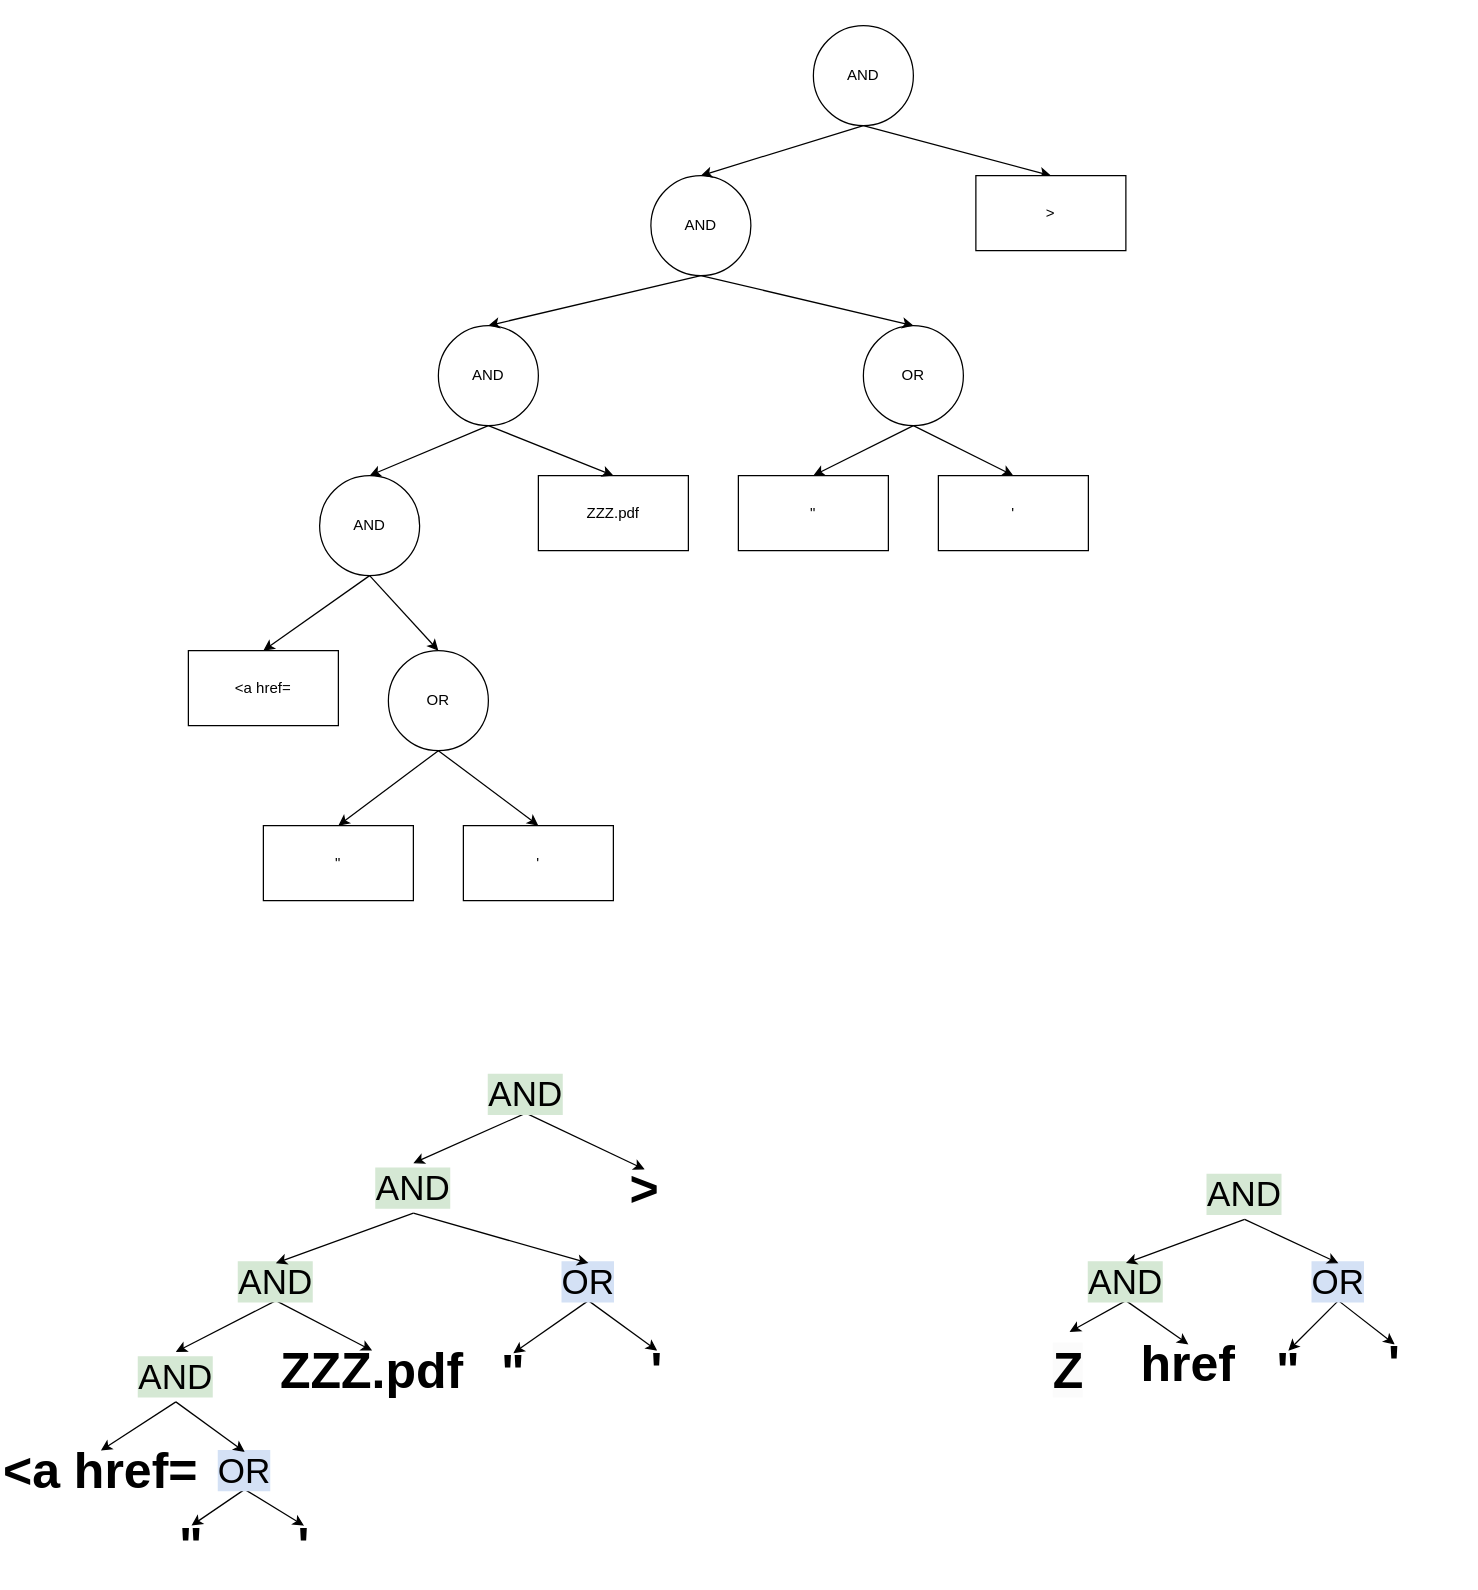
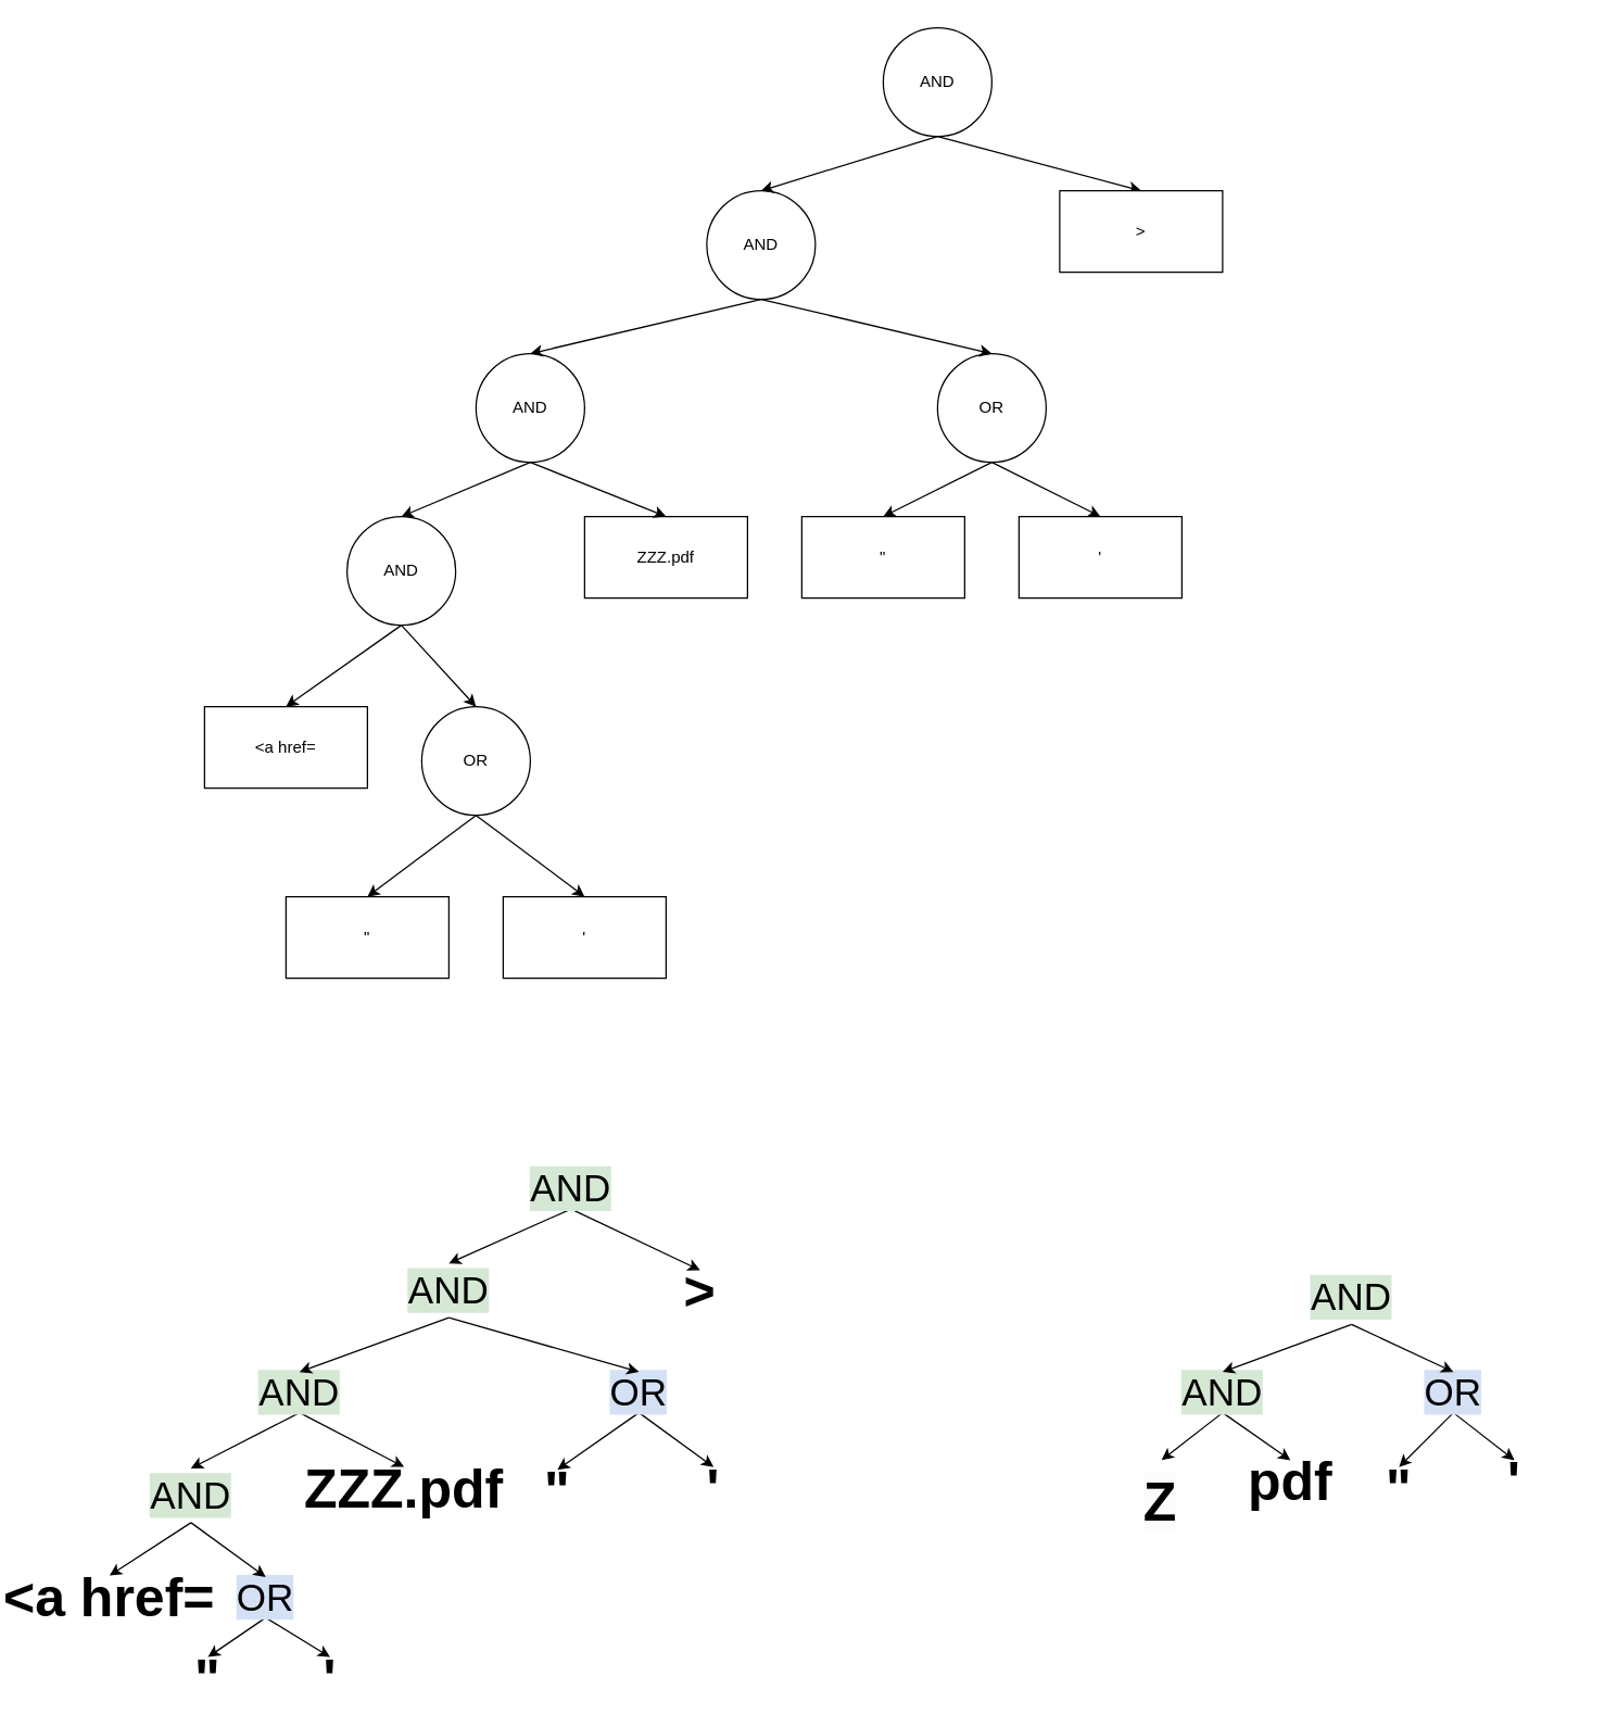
  <mxCell id="0" />
  <mxCell id="1" parent="0" />
  <mxCell id="2" value="&lt;span style=&quot;text-wrap-mode: nowrap;&quot;&gt;&amp;lt;a href=&lt;/span&gt;" style="whiteSpace=wrap;html=1;" vertex="1" parent="1"><mxGeometry x="150" y="520" width="120" height="60" as="geometry" /></mxCell>
  <mxCell id="3" value="&quot;" style="whiteSpace=wrap;html=1;" vertex="1" parent="1"><mxGeometry x="210" y="660" width="120" height="60" as="geometry" /></mxCell>
  <mxCell id="4" value="'" style="whiteSpace=wrap;html=1;" vertex="1" parent="1"><mxGeometry x="370" y="660" width="120" height="60" as="geometry" /></mxCell>
  <mxCell id="5" style="rounded=0;orthogonalLoop=1;jettySize=auto;html=1;exitX=0.5;exitY=1;exitDx=0;exitDy=0;entryX=0.5;entryY=0;entryDx=0;entryDy=0;" edge="1" parent="1" source="7" target="3"><mxGeometry relative="1" as="geometry" /></mxCell>
  <mxCell id="6" style="rounded=0;orthogonalLoop=1;jettySize=auto;html=1;exitX=0.5;exitY=1;exitDx=0;exitDy=0;entryX=0.5;entryY=0;entryDx=0;entryDy=0;" edge="1" parent="1" source="7" target="4"><mxGeometry relative="1" as="geometry" /></mxCell>
  <mxCell id="7" value="OR" style="ellipse;whiteSpace=wrap;html=1;" vertex="1" parent="1"><mxGeometry x="310" y="520" width="80" height="80" as="geometry" /></mxCell>
  <mxCell id="8" style="edgeStyle=none;rounded=0;orthogonalLoop=1;jettySize=auto;html=1;exitX=0.5;exitY=1;exitDx=0;exitDy=0;entryX=0.5;entryY=0;entryDx=0;entryDy=0;" edge="1" parent="1" source="10" target="2"><mxGeometry relative="1" as="geometry" /></mxCell>
  <mxCell id="9" style="edgeStyle=none;rounded=0;orthogonalLoop=1;jettySize=auto;html=1;exitX=0.5;exitY=1;exitDx=0;exitDy=0;entryX=0.5;entryY=0;entryDx=0;entryDy=0;" edge="1" parent="1" source="10" target="7"><mxGeometry relative="1" as="geometry" /></mxCell>
  <mxCell id="10" value="AND" style="ellipse;whiteSpace=wrap;html=1;" vertex="1" parent="1"><mxGeometry x="255" y="380" width="80" height="80" as="geometry" /></mxCell>
  <mxCell id="11" value="&lt;span style=&quot;text-wrap-mode: nowrap;&quot;&gt;ZZZ.pdf&lt;/span&gt;" style="whiteSpace=wrap;html=1;" vertex="1" parent="1"><mxGeometry x="430" y="380" width="120" height="60" as="geometry" /></mxCell>
  <mxCell id="12" style="edgeStyle=none;rounded=0;orthogonalLoop=1;jettySize=auto;html=1;exitX=0.5;exitY=1;exitDx=0;exitDy=0;entryX=0.5;entryY=0;entryDx=0;entryDy=0;" edge="1" parent="1" source="14" target="10"><mxGeometry relative="1" as="geometry" /></mxCell>
  <mxCell id="13" style="edgeStyle=none;rounded=0;orthogonalLoop=1;jettySize=auto;html=1;exitX=0.5;exitY=1;exitDx=0;exitDy=0;entryX=0.5;entryY=0;entryDx=0;entryDy=0;" edge="1" parent="1" source="14" target="11"><mxGeometry relative="1" as="geometry" /></mxCell>
  <mxCell id="14" value="AND" style="ellipse;whiteSpace=wrap;html=1;" vertex="1" parent="1"><mxGeometry x="350" y="260" width="80" height="80" as="geometry" /></mxCell>
  <mxCell id="15" value="&quot;" style="whiteSpace=wrap;html=1;" vertex="1" parent="1"><mxGeometry x="590" y="380" width="120" height="60" as="geometry" /></mxCell>
  <mxCell id="16" value="'" style="whiteSpace=wrap;html=1;" vertex="1" parent="1"><mxGeometry x="750" y="380" width="120" height="60" as="geometry" /></mxCell>
  <mxCell id="17" style="rounded=0;orthogonalLoop=1;jettySize=auto;html=1;exitX=0.5;exitY=1;exitDx=0;exitDy=0;entryX=0.5;entryY=0;entryDx=0;entryDy=0;" edge="1" parent="1" source="19" target="15"><mxGeometry relative="1" as="geometry" /></mxCell>
  <mxCell id="18" style="rounded=0;orthogonalLoop=1;jettySize=auto;html=1;exitX=0.5;exitY=1;exitDx=0;exitDy=0;entryX=0.5;entryY=0;entryDx=0;entryDy=0;" edge="1" parent="1" source="19" target="16"><mxGeometry relative="1" as="geometry" /></mxCell>
  <mxCell id="19" value="OR" style="ellipse;whiteSpace=wrap;html=1;" vertex="1" parent="1"><mxGeometry x="690" y="260" width="80" height="80" as="geometry" /></mxCell>
  <mxCell id="20" style="edgeStyle=none;rounded=0;orthogonalLoop=1;jettySize=auto;html=1;exitX=0.5;exitY=1;exitDx=0;exitDy=0;entryX=0.5;entryY=0;entryDx=0;entryDy=0;" edge="1" parent="1" source="22" target="14"><mxGeometry relative="1" as="geometry" /></mxCell>
  <mxCell id="21" style="edgeStyle=none;rounded=0;orthogonalLoop=1;jettySize=auto;html=1;exitX=0.5;exitY=1;exitDx=0;exitDy=0;entryX=0.5;entryY=0;entryDx=0;entryDy=0;" edge="1" parent="1" source="22" target="19"><mxGeometry relative="1" as="geometry" /></mxCell>
  <mxCell id="22" value="AND" style="ellipse;whiteSpace=wrap;html=1;" vertex="1" parent="1"><mxGeometry x="520" y="140" width="80" height="80" as="geometry" /></mxCell>
  <mxCell id="23" style="edgeStyle=none;rounded=0;orthogonalLoop=1;jettySize=auto;html=1;exitX=0.5;exitY=1;exitDx=0;exitDy=0;entryX=0.5;entryY=0;entryDx=0;entryDy=0;" edge="1" parent="1" source="25" target="22"><mxGeometry relative="1" as="geometry" /></mxCell>
  <mxCell id="24" style="edgeStyle=none;rounded=0;orthogonalLoop=1;jettySize=auto;html=1;exitX=0.5;exitY=1;exitDx=0;exitDy=0;entryX=0.5;entryY=0;entryDx=0;entryDy=0;" edge="1" parent="1" source="25" target="26"><mxGeometry relative="1" as="geometry" /></mxCell>
  <mxCell id="25" value="AND" style="ellipse;whiteSpace=wrap;html=1;" vertex="1" parent="1"><mxGeometry x="650" y="20" width="80" height="80" as="geometry" /></mxCell>
  <mxCell id="26" value="&amp;gt;" style="whiteSpace=wrap;html=1;" vertex="1" parent="1"><mxGeometry x="780" y="140" width="120" height="60" as="geometry" /></mxCell>
  <mxCell id="27" value="&lt;span style=&quot;text-wrap-mode: nowrap;&quot;&gt;&amp;lt;a href=&lt;/span&gt;" style="text;html=1;align=center;verticalAlign=middle;whiteSpace=wrap;rounded=0;fontSize=40;fontStyle=1" vertex="1" parent="1"><mxGeometry x="20" y="1160" width="120" height="30" as="geometry" /></mxCell>
  <mxCell id="28" value="&quot;" style="text;html=1;align=center;verticalAlign=middle;whiteSpace=wrap;rounded=0;fontSize=40;fontStyle=1" vertex="1" parent="1"><mxGeometry x="110" y="1220" width="85" height="30" as="geometry" /></mxCell>
  <mxCell id="29" value="'" style="text;html=1;align=center;verticalAlign=middle;whiteSpace=wrap;rounded=0;fontSize=40;fontStyle=1" vertex="1" parent="1"><mxGeometry x="195" y="1220" width="95" height="30" as="geometry" /></mxCell>
  <mxCell id="30" style="rounded=0;orthogonalLoop=1;jettySize=auto;html=1;exitX=0.5;exitY=1;exitDx=0;exitDy=0;entryX=0.5;entryY=0;entryDx=0;entryDy=0;fontSize=28;" edge="1" parent="1" source="32" target="28"><mxGeometry relative="1" as="geometry" /></mxCell>
  <mxCell id="31" style="rounded=0;orthogonalLoop=1;jettySize=auto;html=1;exitX=0.5;exitY=1;exitDx=0;exitDy=0;entryX=0.5;entryY=0;entryDx=0;entryDy=0;fontSize=28;" edge="1" parent="1" source="32" target="29"><mxGeometry relative="1" as="geometry" /></mxCell>
  <mxCell id="32" value="OR" style="text;html=1;align=center;verticalAlign=middle;whiteSpace=wrap;rounded=0;fontSize=28;labelBackgroundColor=#D4E1F5;" vertex="1" parent="1"><mxGeometry x="155" y="1161" width="80" height="30" as="geometry" /></mxCell>
  <mxCell id="33" style="edgeStyle=none;rounded=0;orthogonalLoop=1;jettySize=auto;html=1;exitX=0.5;exitY=1;exitDx=0;exitDy=0;entryX=0.5;entryY=0;entryDx=0;entryDy=0;fontSize=28;" edge="1" parent="1" source="35" target="27"><mxGeometry relative="1" as="geometry" /></mxCell>
  <mxCell id="34" style="edgeStyle=none;rounded=0;orthogonalLoop=1;jettySize=auto;html=1;exitX=0.5;exitY=1;exitDx=0;exitDy=0;entryX=0.5;entryY=0;entryDx=0;entryDy=0;fontSize=28;" edge="1" parent="1" source="35" target="32"><mxGeometry relative="1" as="geometry" /></mxCell>
  <mxCell id="35" value="AND" style="text;html=1;align=center;verticalAlign=middle;whiteSpace=wrap;rounded=0;fontSize=28;labelBackgroundColor=#D5E8D4;" vertex="1" parent="1"><mxGeometry x="100" y="1081" width="80" height="40" as="geometry" /></mxCell>
  <mxCell id="36" value="&lt;span style=&quot;text-wrap-mode: nowrap;&quot;&gt;ZZZ.pdf&lt;/span&gt;" style="text;html=1;align=center;verticalAlign=middle;whiteSpace=wrap;rounded=0;fontSize=40;fontStyle=1" vertex="1" parent="1"><mxGeometry x="237" y="1080" width="120" height="30" as="geometry" /></mxCell>
  <mxCell id="37" style="edgeStyle=none;rounded=0;orthogonalLoop=1;jettySize=auto;html=1;exitX=0.5;exitY=1;exitDx=0;exitDy=0;entryX=0.5;entryY=0;entryDx=0;entryDy=0;fontSize=28;" edge="1" parent="1" source="39" target="35"><mxGeometry relative="1" as="geometry" /></mxCell>
  <mxCell id="38" style="edgeStyle=none;rounded=0;orthogonalLoop=1;jettySize=auto;html=1;exitX=0.5;exitY=1;exitDx=0;exitDy=0;entryX=0.5;entryY=0;entryDx=0;entryDy=0;fontSize=28;" edge="1" parent="1" source="39" target="36"><mxGeometry relative="1" as="geometry" /></mxCell>
  <mxCell id="39" value="AND" style="text;html=1;align=center;verticalAlign=middle;whiteSpace=wrap;rounded=0;fontSize=28;labelBackgroundColor=#D5E8D4;" vertex="1" parent="1"><mxGeometry x="180" y="1010" width="80" height="30" as="geometry" /></mxCell>
  <mxCell id="40" value="&quot;" style="text;html=1;align=center;verticalAlign=middle;whiteSpace=wrap;rounded=0;fontSize=40;fontStyle=1" vertex="1" parent="1"><mxGeometry x="360" y="1082" width="100" height="30" as="geometry" /></mxCell>
  <mxCell id="41" value="'" style="text;html=1;align=center;verticalAlign=middle;whiteSpace=wrap;rounded=0;fontSize=40;fontStyle=1" vertex="1" parent="1"><mxGeometry x="480" y="1080" width="90" height="30" as="geometry" /></mxCell>
  <mxCell id="42" style="rounded=0;orthogonalLoop=1;jettySize=auto;html=1;exitX=0.5;exitY=1;exitDx=0;exitDy=0;entryX=0.5;entryY=0;entryDx=0;entryDy=0;fontSize=28;" edge="1" parent="1" source="44" target="40"><mxGeometry relative="1" as="geometry" /></mxCell>
  <mxCell id="43" style="rounded=0;orthogonalLoop=1;jettySize=auto;html=1;exitX=0.5;exitY=1;exitDx=0;exitDy=0;entryX=0.5;entryY=0;entryDx=0;entryDy=0;fontSize=28;" edge="1" parent="1" source="44" target="41"><mxGeometry relative="1" as="geometry" /></mxCell>
  <mxCell id="44" value="OR" style="text;html=1;align=center;verticalAlign=middle;whiteSpace=wrap;rounded=0;fontSize=28;labelBackgroundColor=#D4E1F5;" vertex="1" parent="1"><mxGeometry x="430" y="1010" width="80" height="30" as="geometry" /></mxCell>
  <mxCell id="45" style="edgeStyle=none;rounded=0;orthogonalLoop=1;jettySize=auto;html=1;exitX=0.5;exitY=1;exitDx=0;exitDy=0;entryX=0.5;entryY=0;entryDx=0;entryDy=0;fontSize=28;" edge="1" parent="1" source="47" target="39"><mxGeometry relative="1" as="geometry" /></mxCell>
  <mxCell id="46" style="edgeStyle=none;rounded=0;orthogonalLoop=1;jettySize=auto;html=1;exitX=0.5;exitY=1;exitDx=0;exitDy=0;entryX=0.5;entryY=0;entryDx=0;entryDy=0;fontSize=28;" edge="1" parent="1" source="47" target="44"><mxGeometry relative="1" as="geometry" /></mxCell>
  <mxCell id="47" value="AND" style="text;html=1;align=center;verticalAlign=middle;whiteSpace=wrap;rounded=0;fontSize=28;labelBackgroundColor=#D5E8D4;" vertex="1" parent="1"><mxGeometry x="290" y="930" width="80" height="40" as="geometry" /></mxCell>
  <mxCell id="48" style="edgeStyle=none;rounded=0;orthogonalLoop=1;jettySize=auto;html=1;exitX=0.5;exitY=1;exitDx=0;exitDy=0;entryX=0.5;entryY=0;entryDx=0;entryDy=0;fontSize=28;" edge="1" parent="1" source="50" target="47"><mxGeometry relative="1" as="geometry" /></mxCell>
  <mxCell id="49" style="edgeStyle=none;rounded=0;orthogonalLoop=1;jettySize=auto;html=1;exitX=0.5;exitY=1;exitDx=0;exitDy=0;entryX=0.5;entryY=0;entryDx=0;entryDy=0;fontSize=28;" edge="1" parent="1" source="50" target="51"><mxGeometry relative="1" as="geometry" /></mxCell>
  <mxCell id="50" value="AND" style="text;html=1;align=center;verticalAlign=middle;whiteSpace=wrap;rounded=0;fontSize=28;labelBackgroundColor=#D5E8D4;" vertex="1" parent="1"><mxGeometry x="380" y="860" width="80" height="30" as="geometry" /></mxCell>
  <mxCell id="51" value="&amp;gt;" style="text;html=1;align=center;verticalAlign=middle;whiteSpace=wrap;rounded=0;fontSize=40;fontStyle=1" vertex="1" parent="1"><mxGeometry x="455" y="935" width="120" height="30" as="geometry" /></mxCell>
- <mxCell id="52" value="&lt;span style=&quot;text-wrap-mode: nowrap;&quot;&gt;href&lt;/span&gt;" style="text;html=1;align=center;verticalAlign=middle;whiteSpace=wrap;rounded=0;fontSize=40;fontStyle=1" vertex="1" parent="1"><mxGeometry x="890" y="1075" width="120" height="30" as="geometry" /></mxCell>
+ <mxCell id="52" value="&lt;span style=&quot;text-wrap-mode: nowrap;&quot;&gt;pdf&lt;/span&gt;" style="text;html=1;align=center;verticalAlign=middle;whiteSpace=wrap;rounded=0;fontSize=40;fontStyle=1" vertex="1" parent="1"><mxGeometry x="890" y="1075" width="120" height="30" as="geometry" /></mxCell>
  <mxCell id="53" style="edgeStyle=none;rounded=0;orthogonalLoop=1;jettySize=auto;html=1;exitX=0.5;exitY=1;exitDx=0;exitDy=0;entryX=0.5;entryY=0;entryDx=0;entryDy=0;fontSize=28;" edge="1" parent="1" source="55" target="64"><mxGeometry relative="1" as="geometry"><mxPoint x="800" y="1081" as="targetPoint" /></mxGeometry></mxCell>
  <mxCell id="54" style="edgeStyle=none;rounded=0;orthogonalLoop=1;jettySize=auto;html=1;exitX=0.5;exitY=1;exitDx=0;exitDy=0;entryX=0.5;entryY=0;entryDx=0;entryDy=0;fontSize=28;" edge="1" parent="1" source="55" target="52"><mxGeometry relative="1" as="geometry" /></mxCell>
  <mxCell id="55" value="AND" style="text;html=1;align=center;verticalAlign=middle;whiteSpace=wrap;rounded=0;fontSize=28;labelBackgroundColor=#D5E8D4;" vertex="1" parent="1"><mxGeometry x="860" y="1010" width="80" height="30" as="geometry" /></mxCell>
  <mxCell id="56" value="&quot;" style="text;html=1;align=center;verticalAlign=middle;whiteSpace=wrap;rounded=0;fontSize=40;fontStyle=1" vertex="1" parent="1"><mxGeometry x="980" y="1080" width="100" height="30" as="geometry" /></mxCell>
  <mxCell id="57" value="'" style="text;html=1;align=center;verticalAlign=middle;whiteSpace=wrap;rounded=0;fontSize=40;fontStyle=1" vertex="1" parent="1"><mxGeometry x="1070" y="1075" width="90" height="30" as="geometry" /></mxCell>
  <mxCell id="58" style="rounded=0;orthogonalLoop=1;jettySize=auto;html=1;exitX=0.5;exitY=1;exitDx=0;exitDy=0;entryX=0.5;entryY=0;entryDx=0;entryDy=0;fontSize=28;" edge="1" parent="1" source="60" target="56"><mxGeometry relative="1" as="geometry" /></mxCell>
  <mxCell id="59" style="rounded=0;orthogonalLoop=1;jettySize=auto;html=1;exitX=0.5;exitY=1;exitDx=0;exitDy=0;entryX=0.5;entryY=0;entryDx=0;entryDy=0;fontSize=28;" edge="1" parent="1" source="60" target="57"><mxGeometry relative="1" as="geometry" /></mxCell>
  <mxCell id="60" value="OR" style="text;html=1;align=center;verticalAlign=middle;whiteSpace=wrap;rounded=0;fontSize=28;labelBackgroundColor=#D4E1F5;" vertex="1" parent="1"><mxGeometry x="1030" y="1010" width="80" height="30" as="geometry" /></mxCell>
  <mxCell id="61" style="edgeStyle=none;rounded=0;orthogonalLoop=1;jettySize=auto;html=1;exitX=0.5;exitY=1;exitDx=0;exitDy=0;entryX=0.5;entryY=0;entryDx=0;entryDy=0;fontSize=28;" edge="1" parent="1" source="63" target="55"><mxGeometry relative="1" as="geometry" /></mxCell>
  <mxCell id="62" style="edgeStyle=none;rounded=0;orthogonalLoop=1;jettySize=auto;html=1;exitX=0.5;exitY=1;exitDx=0;exitDy=0;entryX=0.5;entryY=0;entryDx=0;entryDy=0;fontSize=28;" edge="1" parent="1" source="63" target="60"><mxGeometry relative="1" as="geometry" /></mxCell>
  <mxCell id="63" value="AND" style="text;html=1;align=center;verticalAlign=middle;whiteSpace=wrap;rounded=0;fontSize=28;labelBackgroundColor=#D5E8D4;" vertex="1" parent="1"><mxGeometry x="955" y="935" width="80" height="40" as="geometry" /></mxCell>
- <mxCell id="64" value="&lt;span style=&quot;color: rgb(0, 0, 0); font-family: Helvetica; font-style: normal; font-variant-ligatures: normal; font-variant-caps: normal; letter-spacing: normal; orphans: 2; text-align: center; text-indent: 0px; text-transform: none; widows: 2; word-spacing: 0px; -webkit-text-stroke-width: 0px; white-space: nowrap; background-color: rgb(251, 251, 251); text-decoration-thickness: initial; text-decoration-style: initial; text-decoration-color: initial; float: none; display: inline !important;&quot;&gt;Z&lt;/span&gt;" style="text;whiteSpace=wrap;html=1;fontSize=40;fontStyle=1" vertex="1" parent="1"><mxGeometry x="840" y="1065" width="30" height="40" as="geometry" /></mxCell>
+ <mxCell id="64" value="&lt;span style=&quot;color: rgb(0, 0, 0); font-family: Helvetica; font-style: normal; font-variant-ligatures: normal; font-variant-caps: normal; letter-spacing: normal; orphans: 2; text-align: center; text-indent: 0px; text-transform: none; widows: 2; word-spacing: 0px; -webkit-text-stroke-width: 0px; white-space: nowrap; background-color: rgb(251, 251, 251); text-decoration-thickness: initial; text-decoration-style: initial; text-decoration-color: initial; float: none; display: inline !important;&quot;&gt;Z&lt;/span&gt;" style="text;whiteSpace=wrap;html=1;fontSize=40;fontStyle=1" vertex="1" parent="1"><mxGeometry x="840" y="1075" width="30" height="40" as="geometry" /></mxCell>
